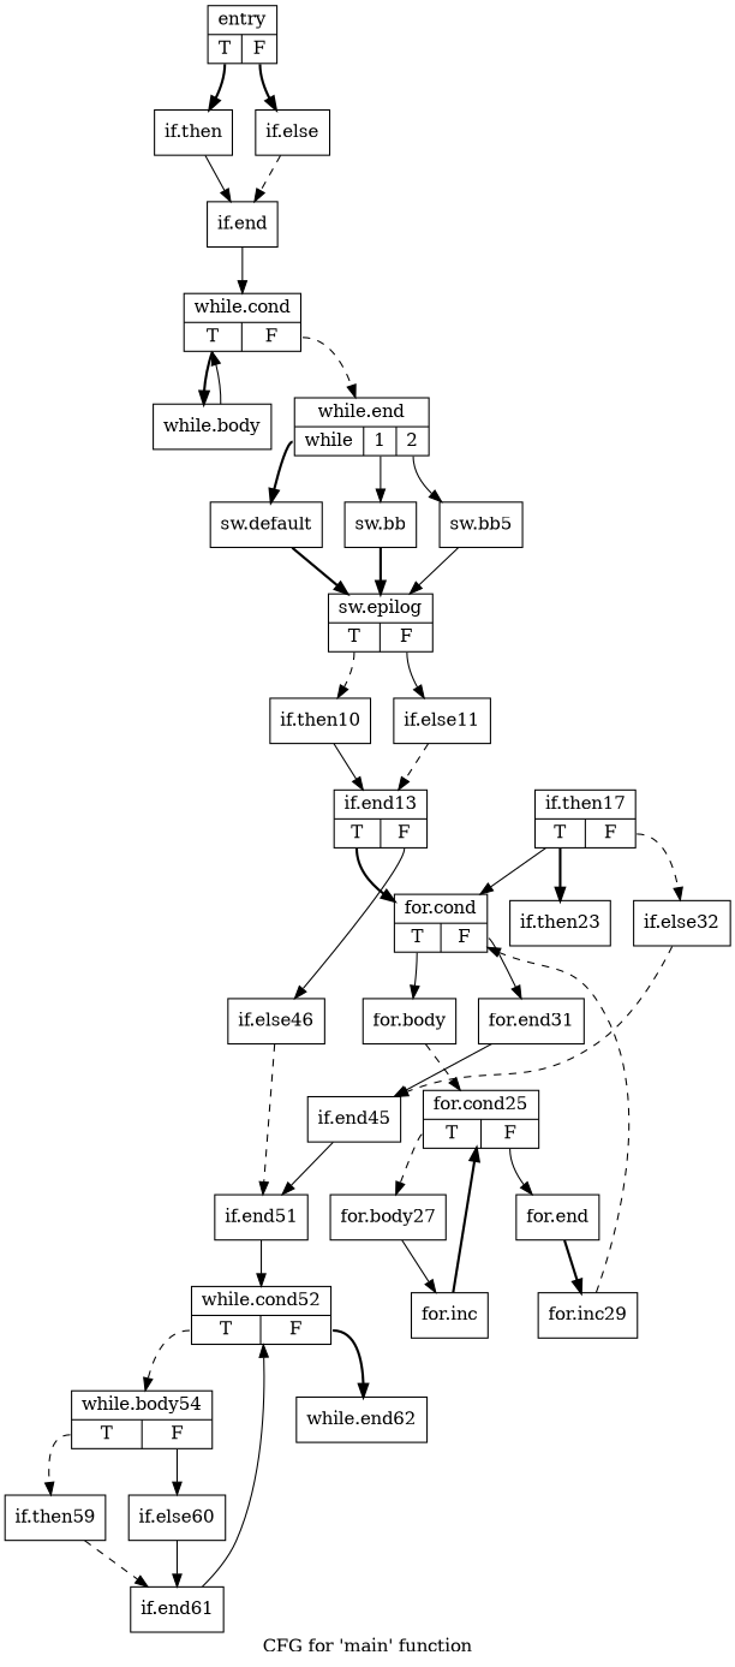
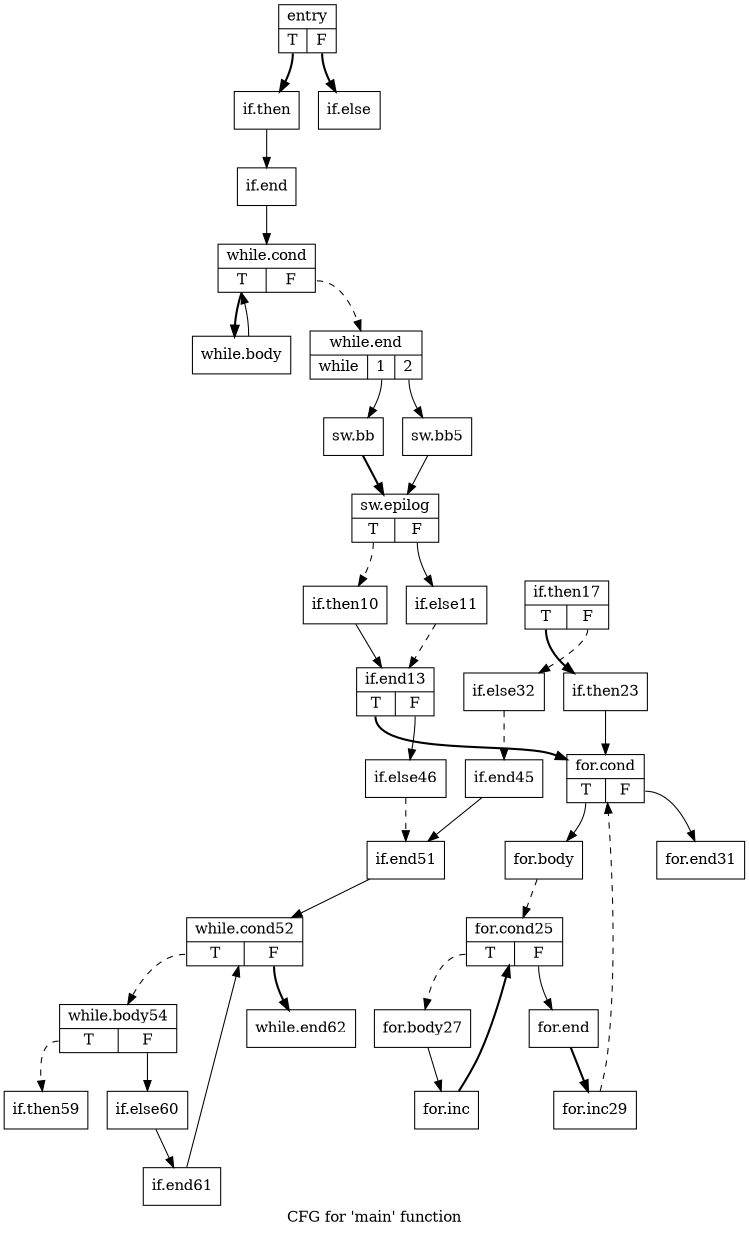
  digraph {
    label="CFG for 'main' function"
    node [shape=record]
    edge [style=solid]
    n1 [label="{entry|{<s0>T|<s1>F}}"]
    n2 [label="{if.then}"]
    n3 [label="{if.else}"]
    n4 [label="{if.end}"]
    n5 [label="{while.cond|{<s0>T|<s1>F}}"]
    n6 [label="{while.body}"]
    n7 [label="{while.end|{<s0>while|<s1>1|<s2>2}}"]
-   n8 [label="{sw.default}"]
    n9 [label="{sw.bb}"]
    n10 [label="{sw.bb5}"]
    n11 [label="{sw.epilog|{<s0>T|<s1>F}}"]
    n12 [label="{if.then10}"]
    n13 [label="{if.else11}"]
    n14 [label="{if.end13|{<s0>T|<s1>F}}"]
    n15 [label="{if.else46}"]
    n16 [label="{for.cond|{<s0>T|<s1>F}}"]
    n17 [label="{if.then17|{<s0>T|<s1>F}}"]
    n18 [label="{if.then23}"]
    n19 [label="{if.else32}"]
    n20 [label="{if.end51}"]
    n21 [label="{if.end45}"]
    n22 [label="{while.cond52|{<s0>T|<s1>F}}"]
    n23 [label="{for.body}"]
    n24 [label="{for.end31}"]
    n25 [label="{for.cond25|{<s0>T|<s1>F}}"]
    n26 [label="{for.body27}"]
    n27 [label="{for.end}"]
    n28 [label="{for.inc}"]
    n29 [label="{for.inc29}"]
    n30 [label="{while.body54|{<s0>T|<s1>F}}"]
    n31 [label="{while.end62}"]
    n32 [label="{if.then59}"]
    n33 [label="{if.else60}"]
    n34 [label="{if.end61}"]
    n1 -> n2 [style=bold tailport=s0]
    n1 -> n3 [style=bold tailport=s1]
    n2 -> n4
-   n3 -> n4 [style=dashed]
    n4 -> n5
    n5 -> n6 [style=bold tailport=s0]
    n5 -> n7 [style=dashed tailport=s1]
    n6 -> n5
-   n7 -> n8 [style=bold tailport=s0]
    n7 -> n9 [tailport=s1]
    n7 -> n10 [tailport=s2]
-   n8 -> n11 [style=bold]
    n9 -> n11 [style=bold]
    n10 -> n11
    n11 -> n12 [style=dashed tailport=s0]
    n11 -> n13 [tailport=s1]
    n12 -> n14
    n13 -> n14 [style=dashed]
    n14 -> n15 [tailport=s1]
    n14 -> n16 [style=bold tailport=s0]
    n15 -> n20 [style=dashed]
    n16 -> n23 [tailport=s0]
    n16 -> n24 [tailport=s1]
    n17 -> n18 [style=bold tailport=s0]
    n17 -> n19 [style=dashed tailport=s1]
-   n17 -> n16
+   n18 -> n16
    n19 -> n21 [style=dashed]
    n20 -> n22
    n21 -> n20
    n22 -> n30 [style=dashed tailport=s0]
    n22 -> n31 [style=bold tailport=s1]
    n23 -> n25 [style=dashed]
-   n24 -> n21
    n25 -> n26 [style=dashed tailport=s0]
    n25 -> n27 [tailport=s1]
    n26 -> n28
    n27 -> n29 [style=bold]
    n28 -> n25 [style=bold]
    n29 -> n16 [style=dashed]
    n30 -> n32 [style=dashed tailport=s0]
    n30 -> n33 [tailport=s1]
-   n32 -> n34 [style=dashed]
    n33 -> n34
    n34 -> n22
  }
